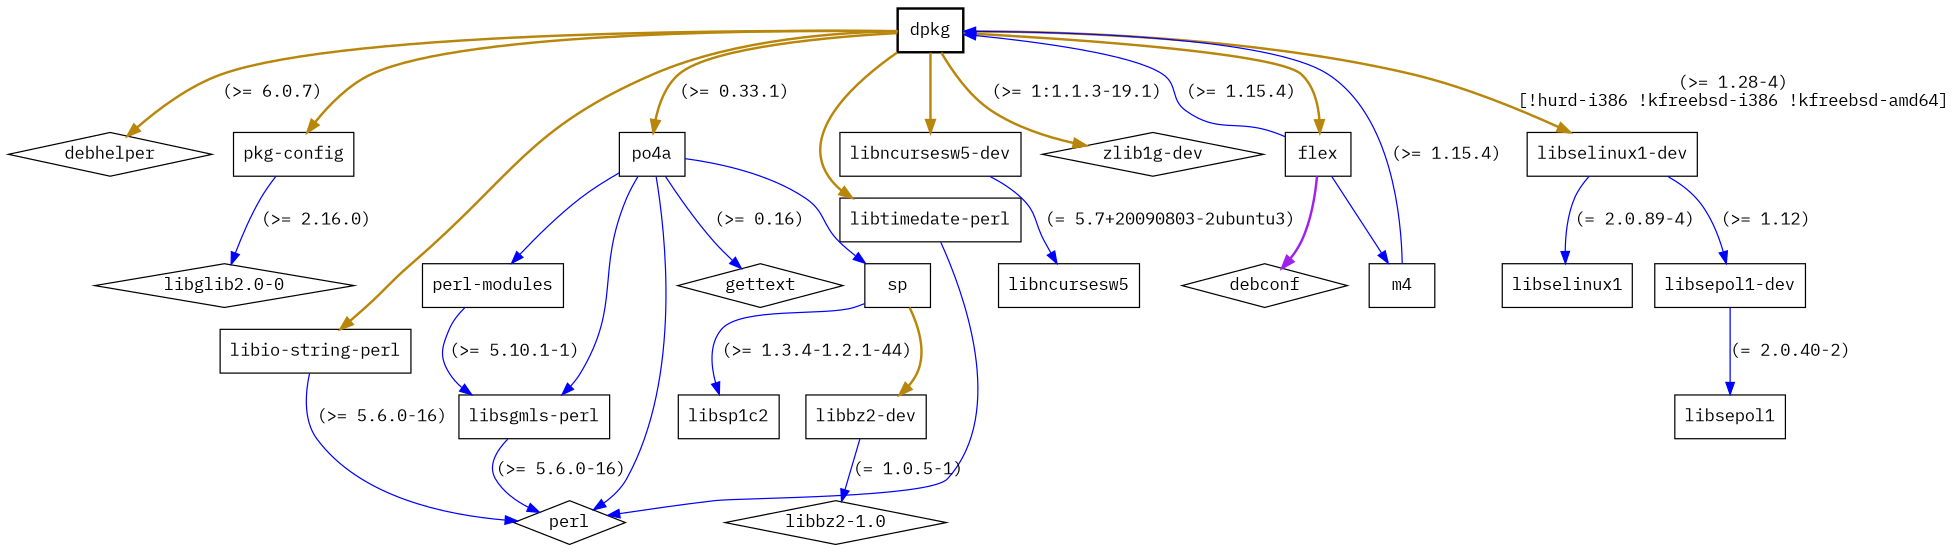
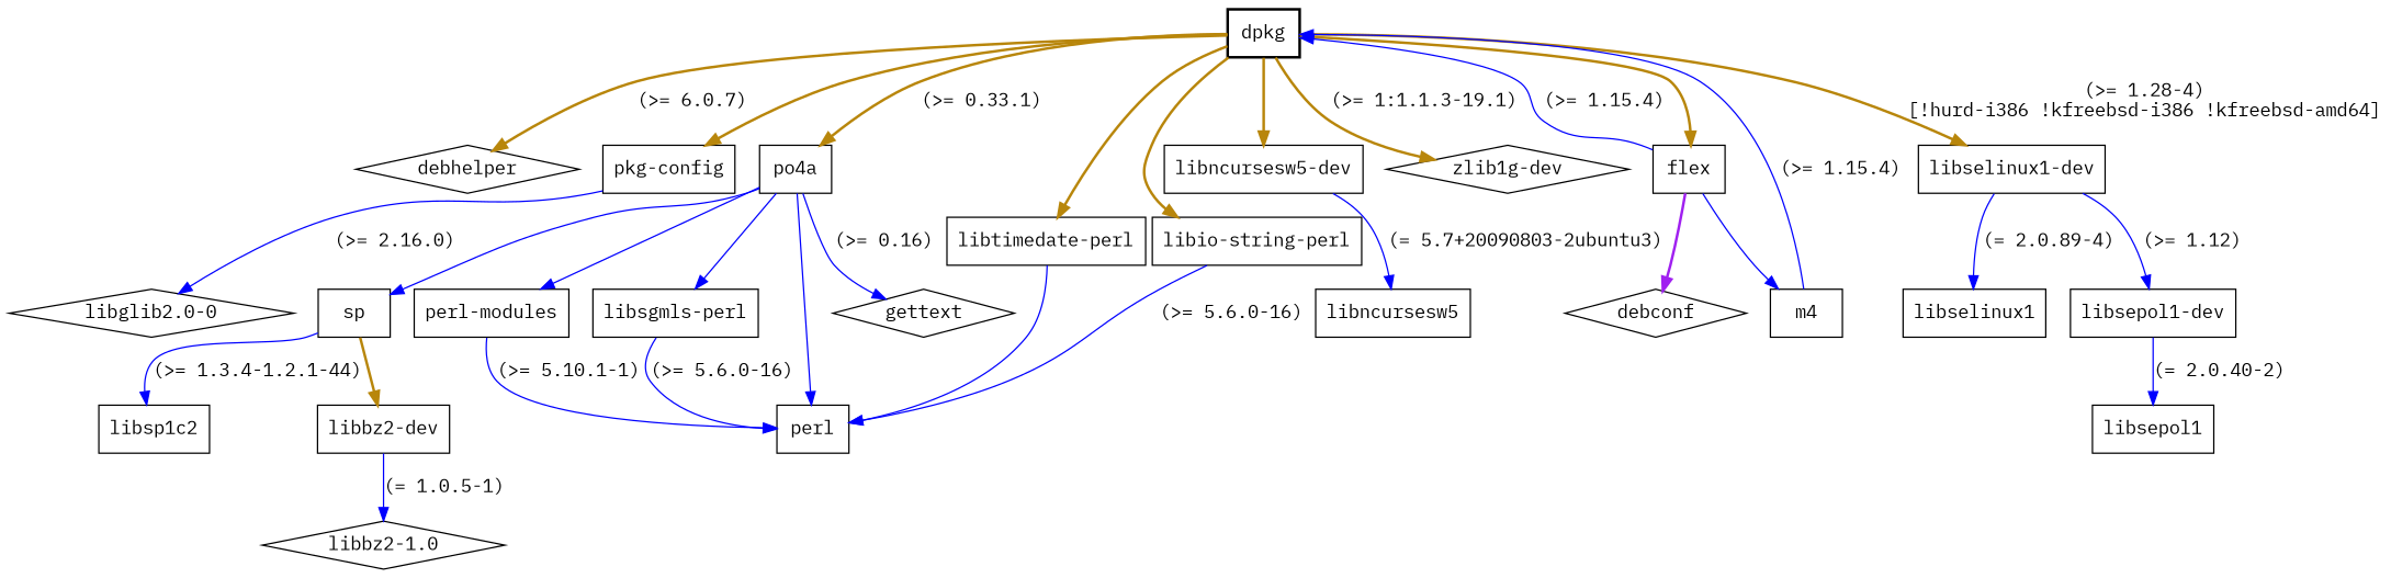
  digraph {
    fontname="IBM Plex Mono"
    rankdir=TB
    node [fontname="IBM Plex Mono" shape=box]
    edge [color=blue fontname="IBM Plex Mono"]
    dpkg [style="setlinewidth(2)"]
    debhelper [shape=diamond]
    "pkg-config"
    po4a
    "libncursesw5-dev"
    "zlib1g-dev" [shape=diamond]
    flex
    "libselinux1-dev"
    "libtimedate-perl"
    "libio-string-perl"
    "libglib2.0-0" [shape=diamond]
-   perl [shape=diamond]
+   perl
    gettext [shape=diamond]
    "perl-modules"
    "libsgmls-perl"
    sp
    libncursesw5
    "libbz2-1.0" [shape=diamond]
    "libbz2-dev"
    m4
    debconf [shape=diamond]
    libselinux1
    "libsepol1-dev"
    libsp1c2
    libsepol1
    dpkg -> debhelper [color=darkgoldenrod label="(>= 6.0.7)" style=bold]
    dpkg -> "pkg-config" [color=darkgoldenrod style=bold]
    dpkg -> po4a [color=darkgoldenrod label="(>= 0.33.1)" style=bold]
    dpkg -> "libncursesw5-dev" [color=darkgoldenrod style=bold]
    dpkg -> "zlib1g-dev" [color=darkgoldenrod label="(>= 1:1.1.3-19.1)" style=bold]
    dpkg -> flex [color=darkgoldenrod style=bold]
    dpkg -> "libselinux1-dev" [color=darkgoldenrod label="(>= 1.28-4)\n[!hurd-i386 !kfreebsd-i386 !kfreebsd-amd64]" style=bold]
    dpkg -> "libtimedate-perl" [color=darkgoldenrod style=bold]
    dpkg -> "libio-string-perl" [color=darkgoldenrod style=bold]
    "pkg-config" -> "libglib2.0-0" [label="(>= 2.16.0)"]
    po4a -> perl
    po4a -> gettext [label="(>= 0.16)"]
    po4a -> "perl-modules"
    po4a -> "libsgmls-perl"
    po4a -> sp
    "libncursesw5-dev" -> libncursesw5 [label="(= 5.7+20090803-2ubuntu3)"]
    flex -> dpkg [label="(>= 1.15.4)"]
    flex -> m4
    flex -> debconf [color=purple style=bold]
    "libselinux1-dev" -> libselinux1 [label="(= 2.0.89-4)"]
    "libselinux1-dev" -> "libsepol1-dev" [label="(>= 1.12)"]
    "libtimedate-perl" -> perl
    "libio-string-perl" -> perl [label="(>= 5.6.0-16)"]
-   "perl-modules" -> "libsgmls-perl" [label="(>= 5.10.1-1)"]
+   "perl-modules" -> perl [label="(>= 5.10.1-1)"]
    "libsgmls-perl" -> perl [label="(>= 5.6.0-16)"]
    sp -> "libbz2-dev" [color=darkgoldenrod style=bold]
    sp -> libsp1c2 [label="(>= 1.3.4-1.2.1-44)"]
    "libbz2-dev" -> "libbz2-1.0" [label="(= 1.0.5-1)"]
    m4 -> dpkg [label="(>= 1.15.4)"]
    "libsepol1-dev" -> libsepol1 [label="(= 2.0.40-2)"]
  }
